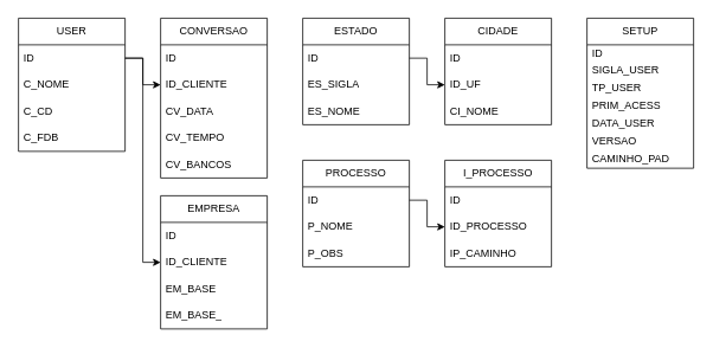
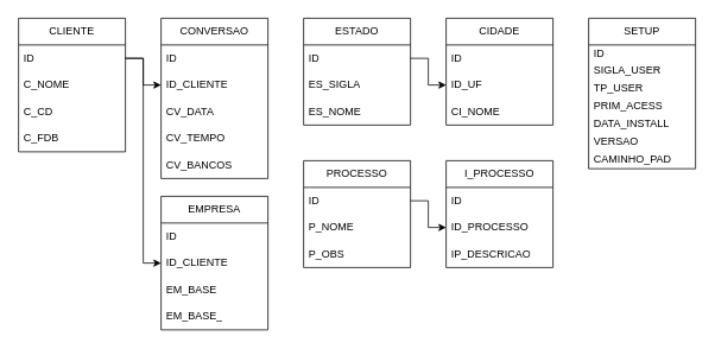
  <mxCell id="0" />
  <mxCell id="1" parent="0" />
  <mxCell id="2" value="SETUP" style="swimlane;fontStyle=0;childLayout=stackLayout;horizontal=1;startSize=30;horizontalStack=0;resizeParent=1;resizeParentMax=0;resizeLast=0;collapsible=1;marginBottom=0;whiteSpace=wrap;html=1;" vertex="1" parent="1"><mxGeometry x="660" y="20" width="120" height="169" as="geometry" /></mxCell>
  <mxCell id="3" value="ID" style="text;strokeColor=none;fillColor=none;align=left;verticalAlign=middle;spacingLeft=4;spacingRight=4;overflow=hidden;points=[[0,0.5],[1,0.5]];portConstraint=eastwest;rotatable=0;whiteSpace=wrap;html=1;" vertex="1" parent="2"><mxGeometry y="30" width="120" height="19" as="geometry" /></mxCell>
  <mxCell id="4" value="SIGLA_USER" style="text;strokeColor=none;fillColor=none;align=left;verticalAlign=middle;spacingLeft=4;spacingRight=4;overflow=hidden;points=[[0,0.5],[1,0.5]];portConstraint=eastwest;rotatable=0;whiteSpace=wrap;html=1;" vertex="1" parent="2"><mxGeometry y="49" width="120" height="20" as="geometry" /></mxCell>
  <mxCell id="5" value="TP_USER" style="text;strokeColor=none;fillColor=none;align=left;verticalAlign=middle;spacingLeft=4;spacingRight=4;overflow=hidden;points=[[0,0.5],[1,0.5]];portConstraint=eastwest;rotatable=0;whiteSpace=wrap;html=1;" vertex="1" parent="2"><mxGeometry y="69" width="120" height="20" as="geometry" /></mxCell>
  <mxCell id="6" value="PRIM_ACESS" style="text;strokeColor=none;fillColor=none;align=left;verticalAlign=middle;spacingLeft=4;spacingRight=4;overflow=hidden;points=[[0,0.5],[1,0.5]];portConstraint=eastwest;rotatable=0;whiteSpace=wrap;html=1;" vertex="1" parent="2"><mxGeometry y="89" width="120" height="20" as="geometry" /></mxCell>
- <mxCell id="7" value="DATA_USER" style="text;strokeColor=none;fillColor=none;align=left;verticalAlign=middle;spacingLeft=4;spacingRight=4;overflow=hidden;points=[[0,0.5],[1,0.5]];portConstraint=eastwest;rotatable=0;whiteSpace=wrap;html=1;" vertex="1" parent="2"><mxGeometry y="109" width="120" height="20" as="geometry" /></mxCell>
+ <mxCell id="7" value="DATA_INSTALL" style="text;strokeColor=none;fillColor=none;align=left;verticalAlign=middle;spacingLeft=4;spacingRight=4;overflow=hidden;points=[[0,0.5],[1,0.5]];portConstraint=eastwest;rotatable=0;whiteSpace=wrap;html=1;" vertex="1" parent="2"><mxGeometry y="109" width="120" height="20" as="geometry" /></mxCell>
  <mxCell id="8" value="VERSAO" style="text;strokeColor=none;fillColor=none;align=left;verticalAlign=middle;spacingLeft=4;spacingRight=4;overflow=hidden;points=[[0,0.5],[1,0.5]];portConstraint=eastwest;rotatable=0;whiteSpace=wrap;html=1;" vertex="1" parent="2"><mxGeometry y="129" width="120" height="20" as="geometry" /></mxCell>
  <mxCell id="9" value="CAMINHO_PAD" style="text;strokeColor=none;fillColor=none;align=left;verticalAlign=middle;spacingLeft=4;spacingRight=4;overflow=hidden;points=[[0,0.5],[1,0.5]];portConstraint=eastwest;rotatable=0;whiteSpace=wrap;html=1;" vertex="1" parent="2"><mxGeometry y="149" width="120" height="20" as="geometry" /></mxCell>
  <mxCell id="10" value="CONVERSAO" style="swimlane;fontStyle=0;childLayout=stackLayout;horizontal=1;startSize=30;horizontalStack=0;resizeParent=1;resizeParentMax=0;resizeLast=0;collapsible=1;marginBottom=0;whiteSpace=wrap;html=1;" vertex="1" parent="1"><mxGeometry x="180" y="20" width="120" height="180" as="geometry" /></mxCell>
  <mxCell id="11" value="ID" style="text;strokeColor=none;fillColor=none;align=left;verticalAlign=middle;spacingLeft=4;spacingRight=4;overflow=hidden;points=[[0,0.5],[1,0.5]];portConstraint=eastwest;rotatable=0;whiteSpace=wrap;html=1;" vertex="1" parent="10"><mxGeometry y="30" width="120" height="30" as="geometry" /></mxCell>
  <mxCell id="12" value="ID_CLIENTE" style="text;strokeColor=none;fillColor=none;align=left;verticalAlign=middle;spacingLeft=4;spacingRight=4;overflow=hidden;points=[[0,0.5],[1,0.5]];portConstraint=eastwest;rotatable=0;whiteSpace=wrap;html=1;" vertex="1" parent="10"><mxGeometry y="60" width="120" height="30" as="geometry" /></mxCell>
  <mxCell id="13" value="CV_DATA" style="text;strokeColor=none;fillColor=none;align=left;verticalAlign=middle;spacingLeft=4;spacingRight=4;overflow=hidden;points=[[0,0.5],[1,0.5]];portConstraint=eastwest;rotatable=0;whiteSpace=wrap;html=1;" vertex="1" parent="10"><mxGeometry y="90" width="120" height="30" as="geometry" /></mxCell>
  <mxCell id="14" value="CV_TEMPO" style="text;strokeColor=none;fillColor=none;align=left;verticalAlign=middle;spacingLeft=4;spacingRight=4;overflow=hidden;points=[[0,0.5],[1,0.5]];portConstraint=eastwest;rotatable=0;whiteSpace=wrap;html=1;" vertex="1" parent="10"><mxGeometry y="120" width="120" height="30" as="geometry" /></mxCell>
  <mxCell id="15" value="CV_BANCOS" style="text;strokeColor=none;fillColor=none;align=left;verticalAlign=middle;spacingLeft=4;spacingRight=4;overflow=hidden;points=[[0,0.5],[1,0.5]];portConstraint=eastwest;rotatable=0;whiteSpace=wrap;html=1;" vertex="1" parent="10"><mxGeometry y="150" width="120" height="30" as="geometry" /></mxCell>
- <mxCell id="16" value="USER" style="swimlane;fontStyle=0;childLayout=stackLayout;horizontal=1;startSize=30;horizontalStack=0;resizeParent=1;resizeParentMax=0;resizeLast=0;collapsible=1;marginBottom=0;whiteSpace=wrap;html=1;" vertex="1" parent="1"><mxGeometry x="20" y="20" width="120" height="150" as="geometry" /></mxCell>
+ <mxCell id="16" value="CLIENTE" style="swimlane;fontStyle=0;childLayout=stackLayout;horizontal=1;startSize=30;horizontalStack=0;resizeParent=1;resizeParentMax=0;resizeLast=0;collapsible=1;marginBottom=0;whiteSpace=wrap;html=1;" vertex="1" parent="1"><mxGeometry x="20" y="20" width="120" height="150" as="geometry" /></mxCell>
  <mxCell id="17" value="ID" style="text;strokeColor=none;fillColor=none;align=left;verticalAlign=middle;spacingLeft=4;spacingRight=4;overflow=hidden;points=[[0,0.5],[1,0.5]];portConstraint=eastwest;rotatable=0;whiteSpace=wrap;html=1;" vertex="1" parent="16"><mxGeometry y="30" width="120" height="30" as="geometry" /></mxCell>
  <mxCell id="18" value="C_NOME" style="text;strokeColor=none;fillColor=none;align=left;verticalAlign=middle;spacingLeft=4;spacingRight=4;overflow=hidden;points=[[0,0.5],[1,0.5]];portConstraint=eastwest;rotatable=0;whiteSpace=wrap;html=1;" vertex="1" parent="16"><mxGeometry y="60" width="120" height="30" as="geometry" /></mxCell>
  <mxCell id="19" value="C_CD" style="text;strokeColor=none;fillColor=none;align=left;verticalAlign=middle;spacingLeft=4;spacingRight=4;overflow=hidden;points=[[0,0.5],[1,0.5]];portConstraint=eastwest;rotatable=0;whiteSpace=wrap;html=1;" vertex="1" parent="16"><mxGeometry y="90" width="120" height="30" as="geometry" /></mxCell>
  <mxCell id="20" value="C_FDB" style="text;strokeColor=none;fillColor=none;align=left;verticalAlign=middle;spacingLeft=4;spacingRight=4;overflow=hidden;points=[[0,0.5],[1,0.5]];portConstraint=eastwest;rotatable=0;whiteSpace=wrap;html=1;" vertex="1" parent="16"><mxGeometry y="120" width="120" height="30" as="geometry" /></mxCell>
  <mxCell id="21" value="PROCESSO" style="swimlane;fontStyle=0;childLayout=stackLayout;horizontal=1;startSize=30;horizontalStack=0;resizeParent=1;resizeParentMax=0;resizeLast=0;collapsible=1;marginBottom=0;whiteSpace=wrap;html=1;" vertex="1" parent="1"><mxGeometry x="340" y="180" width="120" height="120" as="geometry" /></mxCell>
  <mxCell id="22" value="ID" style="text;strokeColor=none;fillColor=none;align=left;verticalAlign=middle;spacingLeft=4;spacingRight=4;overflow=hidden;points=[[0,0.5],[1,0.5]];portConstraint=eastwest;rotatable=0;whiteSpace=wrap;html=1;" vertex="1" parent="21"><mxGeometry y="30" width="120" height="30" as="geometry" /></mxCell>
  <mxCell id="23" value="P_NOME" style="text;strokeColor=none;fillColor=none;align=left;verticalAlign=middle;spacingLeft=4;spacingRight=4;overflow=hidden;points=[[0,0.5],[1,0.5]];portConstraint=eastwest;rotatable=0;whiteSpace=wrap;html=1;" vertex="1" parent="21"><mxGeometry y="60" width="120" height="30" as="geometry" /></mxCell>
  <mxCell id="24" value="P_OBS" style="text;strokeColor=none;fillColor=none;align=left;verticalAlign=middle;spacingLeft=4;spacingRight=4;overflow=hidden;points=[[0,0.5],[1,0.5]];portConstraint=eastwest;rotatable=0;whiteSpace=wrap;html=1;" vertex="1" parent="21"><mxGeometry y="90" width="120" height="30" as="geometry" /></mxCell>
  <mxCell id="25" value="EMPRESA" style="swimlane;fontStyle=0;childLayout=stackLayout;horizontal=1;startSize=30;horizontalStack=0;resizeParent=1;resizeParentMax=0;resizeLast=0;collapsible=1;marginBottom=0;whiteSpace=wrap;html=1;" vertex="1" parent="1"><mxGeometry x="180" y="220" width="120" height="150" as="geometry" /></mxCell>
  <mxCell id="26" value="ID" style="text;strokeColor=none;fillColor=none;align=left;verticalAlign=middle;spacingLeft=4;spacingRight=4;overflow=hidden;points=[[0,0.5],[1,0.5]];portConstraint=eastwest;rotatable=0;whiteSpace=wrap;html=1;" vertex="1" parent="25"><mxGeometry y="30" width="120" height="30" as="geometry" /></mxCell>
  <mxCell id="27" value="ID_CLIENTE" style="text;strokeColor=none;fillColor=none;align=left;verticalAlign=middle;spacingLeft=4;spacingRight=4;overflow=hidden;points=[[0,0.5],[1,0.5]];portConstraint=eastwest;rotatable=0;whiteSpace=wrap;html=1;" vertex="1" parent="25"><mxGeometry y="60" width="120" height="30" as="geometry" /></mxCell>
  <mxCell id="28" value="EM_BASE" style="text;strokeColor=none;fillColor=none;align=left;verticalAlign=middle;spacingLeft=4;spacingRight=4;overflow=hidden;points=[[0,0.5],[1,0.5]];portConstraint=eastwest;rotatable=0;whiteSpace=wrap;html=1;" vertex="1" parent="25"><mxGeometry y="90" width="120" height="30" as="geometry" /></mxCell>
  <mxCell id="29" value="EM_BASE_" style="text;strokeColor=none;fillColor=none;align=left;verticalAlign=middle;spacingLeft=4;spacingRight=4;overflow=hidden;points=[[0,0.5],[1,0.5]];portConstraint=eastwest;rotatable=0;whiteSpace=wrap;html=1;" vertex="1" parent="25"><mxGeometry y="120" width="120" height="30" as="geometry" /></mxCell>
  <mxCell id="30" value="I_PROCESSO" style="swimlane;fontStyle=0;childLayout=stackLayout;horizontal=1;startSize=30;horizontalStack=0;resizeParent=1;resizeParentMax=0;resizeLast=0;collapsible=1;marginBottom=0;whiteSpace=wrap;html=1;" vertex="1" parent="1"><mxGeometry x="500" y="180" width="120" height="120" as="geometry" /></mxCell>
  <mxCell id="31" value="ID" style="text;strokeColor=none;fillColor=none;align=left;verticalAlign=middle;spacingLeft=4;spacingRight=4;overflow=hidden;points=[[0,0.5],[1,0.5]];portConstraint=eastwest;rotatable=0;whiteSpace=wrap;html=1;" vertex="1" parent="30"><mxGeometry y="30" width="120" height="30" as="geometry" /></mxCell>
  <mxCell id="32" value="ID_PROCESSO" style="text;strokeColor=none;fillColor=none;align=left;verticalAlign=middle;spacingLeft=4;spacingRight=4;overflow=hidden;points=[[0,0.5],[1,0.5]];portConstraint=eastwest;rotatable=0;whiteSpace=wrap;html=1;" vertex="1" parent="30"><mxGeometry y="60" width="120" height="30" as="geometry" /></mxCell>
- <mxCell id="33" value="IP_CAMINHO" style="text;strokeColor=none;fillColor=none;align=left;verticalAlign=middle;spacingLeft=4;spacingRight=4;overflow=hidden;points=[[0,0.5],[1,0.5]];portConstraint=eastwest;rotatable=0;whiteSpace=wrap;html=1;" vertex="1" parent="30"><mxGeometry y="90" width="120" height="30" as="geometry" /></mxCell>
+ <mxCell id="33" value="IP_DESCRICAO" style="text;strokeColor=none;fillColor=none;align=left;verticalAlign=middle;spacingLeft=4;spacingRight=4;overflow=hidden;points=[[0,0.5],[1,0.5]];portConstraint=eastwest;rotatable=0;whiteSpace=wrap;html=1;" vertex="1" parent="30"><mxGeometry y="90" width="120" height="30" as="geometry" /></mxCell>
  <mxCell id="34" value="CIDADE" style="swimlane;fontStyle=0;childLayout=stackLayout;horizontal=1;startSize=30;horizontalStack=0;resizeParent=1;resizeParentMax=0;resizeLast=0;collapsible=1;marginBottom=0;whiteSpace=wrap;html=1;" vertex="1" parent="1"><mxGeometry x="500" y="20" width="120" height="120" as="geometry" /></mxCell>
  <mxCell id="35" value="ID" style="text;strokeColor=none;fillColor=none;align=left;verticalAlign=middle;spacingLeft=4;spacingRight=4;overflow=hidden;points=[[0,0.5],[1,0.5]];portConstraint=eastwest;rotatable=0;whiteSpace=wrap;html=1;" vertex="1" parent="34"><mxGeometry y="30" width="120" height="30" as="geometry" /></mxCell>
  <mxCell id="36" value="ID_UF" style="text;strokeColor=none;fillColor=none;align=left;verticalAlign=middle;spacingLeft=4;spacingRight=4;overflow=hidden;points=[[0,0.5],[1,0.5]];portConstraint=eastwest;rotatable=0;whiteSpace=wrap;html=1;" vertex="1" parent="34"><mxGeometry y="60" width="120" height="30" as="geometry" /></mxCell>
  <mxCell id="37" value="CI_NOME" style="text;strokeColor=none;fillColor=none;align=left;verticalAlign=middle;spacingLeft=4;spacingRight=4;overflow=hidden;points=[[0,0.5],[1,0.5]];portConstraint=eastwest;rotatable=0;whiteSpace=wrap;html=1;" vertex="1" parent="34"><mxGeometry y="90" width="120" height="30" as="geometry" /></mxCell>
  <mxCell id="38" value="ESTADO" style="swimlane;fontStyle=0;childLayout=stackLayout;horizontal=1;startSize=30;horizontalStack=0;resizeParent=1;resizeParentMax=0;resizeLast=0;collapsible=1;marginBottom=0;whiteSpace=wrap;html=1;" vertex="1" parent="1"><mxGeometry x="340" y="20" width="120" height="120" as="geometry" /></mxCell>
  <mxCell id="39" value="ID" style="text;strokeColor=none;fillColor=none;align=left;verticalAlign=middle;spacingLeft=4;spacingRight=4;overflow=hidden;points=[[0,0.5],[1,0.5]];portConstraint=eastwest;rotatable=0;whiteSpace=wrap;html=1;" vertex="1" parent="38"><mxGeometry y="30" width="120" height="30" as="geometry" /></mxCell>
  <mxCell id="40" value="ES_SIGLA" style="text;strokeColor=none;fillColor=none;align=left;verticalAlign=middle;spacingLeft=4;spacingRight=4;overflow=hidden;points=[[0,0.5],[1,0.5]];portConstraint=eastwest;rotatable=0;whiteSpace=wrap;html=1;" vertex="1" parent="38"><mxGeometry y="60" width="120" height="30" as="geometry" /></mxCell>
  <mxCell id="41" value="ES_NOME" style="text;strokeColor=none;fillColor=none;align=left;verticalAlign=middle;spacingLeft=4;spacingRight=4;overflow=hidden;points=[[0,0.5],[1,0.5]];portConstraint=eastwest;rotatable=0;whiteSpace=wrap;html=1;" vertex="1" parent="38"><mxGeometry y="90" width="120" height="30" as="geometry" /></mxCell>
  <mxCell id="42" style="edgeStyle=orthogonalEdgeStyle;rounded=0;orthogonalLoop=1;jettySize=auto;html=1;" edge="1" parent="1" source="17" target="12"><mxGeometry relative="1" as="geometry" /></mxCell>
  <mxCell id="43" style="edgeStyle=orthogonalEdgeStyle;rounded=0;orthogonalLoop=1;jettySize=auto;html=1;" edge="1" parent="1" source="17" target="27"><mxGeometry relative="1" as="geometry" /></mxCell>
  <mxCell id="44" style="edgeStyle=orthogonalEdgeStyle;rounded=0;orthogonalLoop=1;jettySize=auto;html=1;entryX=0;entryY=0.5;entryDx=0;entryDy=0;" edge="1" parent="1" source="22" target="32"><mxGeometry relative="1" as="geometry" /></mxCell>
  <mxCell id="45" style="edgeStyle=orthogonalEdgeStyle;rounded=0;orthogonalLoop=1;jettySize=auto;html=1;" edge="1" parent="1" source="39" target="36"><mxGeometry relative="1" as="geometry" /></mxCell>
